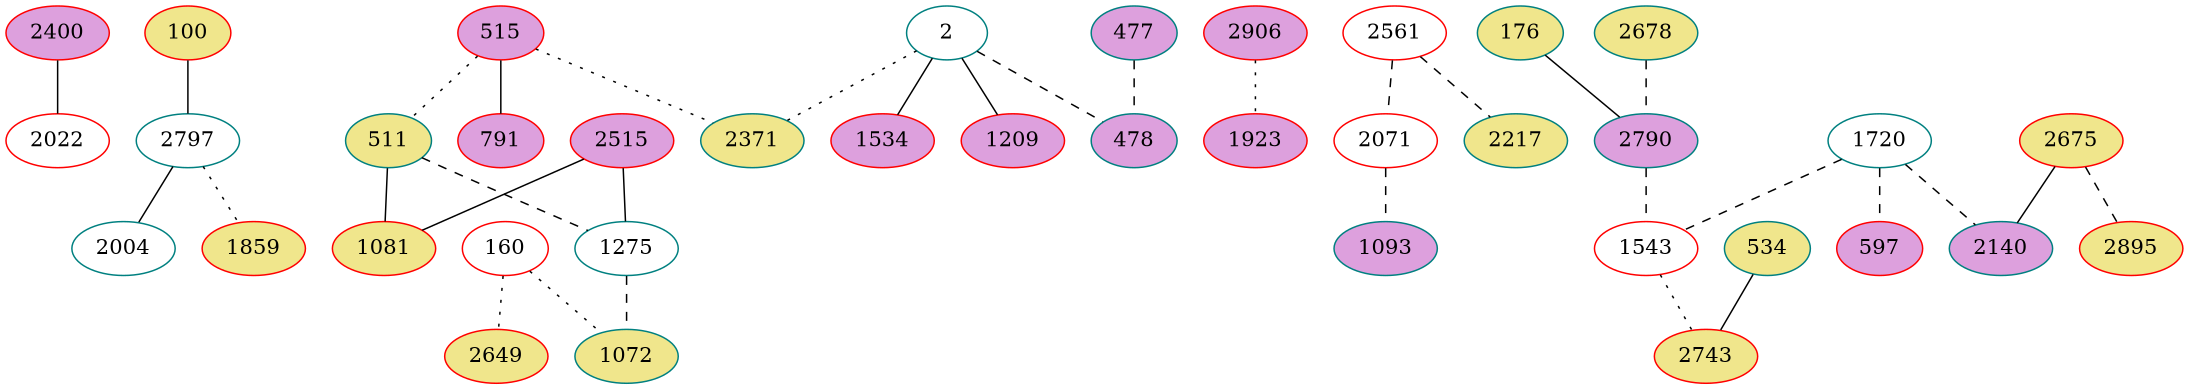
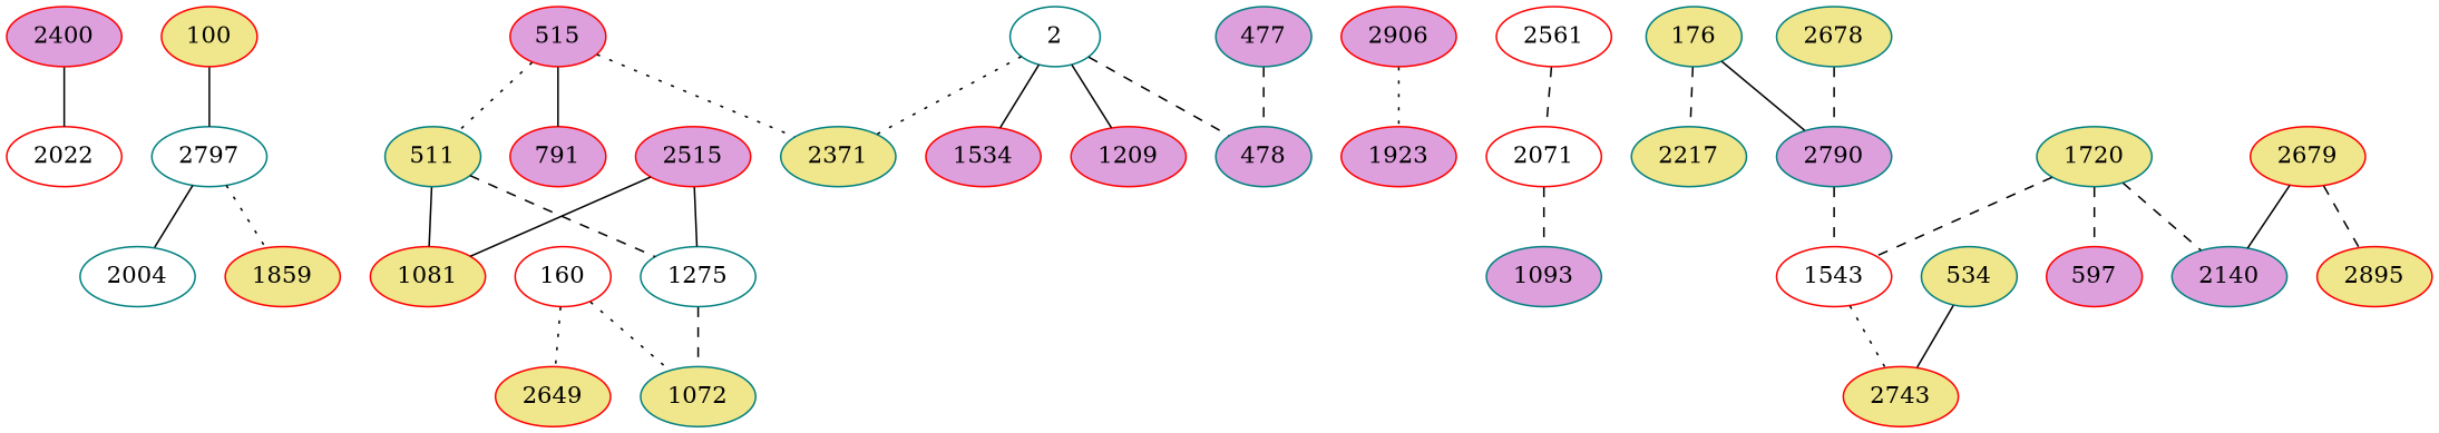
  graph {
    fontname="DejaVu Serif"
    node [color=red fillcolor=plum fontname="DejaVu Serif" style=filled]
    edge [fontname="DejaVu Serif" style=dashed]
    2022 [fillcolor=white]
    2400
    100 [fillcolor=khaki]
    2797 [color=teal fillcolor=white]
    2004 [color=teal fillcolor=white]
    1859 [fillcolor=khaki]
    2 [color=teal fillcolor=white]
    1209
    2371 [color=teal fillcolor=khaki]
    478 [color=teal]
    1534
    2906
    1923
    477 [color=teal]
    515
    511 [color=teal fillcolor=khaki]
    791
    1275 [color=teal fillcolor=white]
    1081 [fillcolor=khaki]
    1072 [color=teal fillcolor=khaki]
    160 [fillcolor=white]
    2649 [fillcolor=khaki]
    2561 [fillcolor=white]
    2217 [color=teal fillcolor=khaki]
    2071 [fillcolor=white]
    1093 [color=teal]
    2515
    176 [color=teal fillcolor=khaki]
    2790 [color=teal]
    1543 [fillcolor=white]
    2743 [fillcolor=khaki]
    2678 [color=teal fillcolor=khaki]
-   1720 [color=teal fillcolor=white]
+   1720 [color=teal fillcolor=khaki]
    2140 [color=teal]
    597
    534 [color=teal fillcolor=khaki]
-   2679 [fillcolor=khaki label=2675]
+   2679 [fillcolor=khaki]
    2895 [fillcolor=khaki]
    2400 -- 2022 [style=solid]
    100 -- 2797 [style=solid]
    2797 -- 2004 [style=solid]
    2797 -- 1859 [style=dotted]
    2 -- 1209 [style=solid]
    2 -- 2371 [style=dotted]
    2 -- 478
    2 -- 1534 [style=solid]
    2906 -- 1923 [style=dotted]
    477 -- 478
    515 -- 2371 [style=dotted]
    515 -- 511 [style=dotted]
    515 -- 791 [style=solid]
    511 -- 1275
    511 -- 1081 [style=solid]
    1275 -- 1072
    160 -- 1072 [style=dotted]
    160 -- 2649 [style=dotted]
-   2561 -- 2217
+   176 -- 2217
    2561 -- 2071
    2071 -- 1093
    2515 -- 1275 [style=solid]
    2515 -- 1081 [style=solid]
    176 -- 2790 [style=solid]
    2790 -- 1543
    1543 -- 2743 [style=dotted]
    2678 -- 2790
    1720 -- 1543
    1720 -- 2140
    1720 -- 597
    534 -- 2743 [style=solid]
    2679 -- 2140 [style=solid]
    2679 -- 2895
  }
